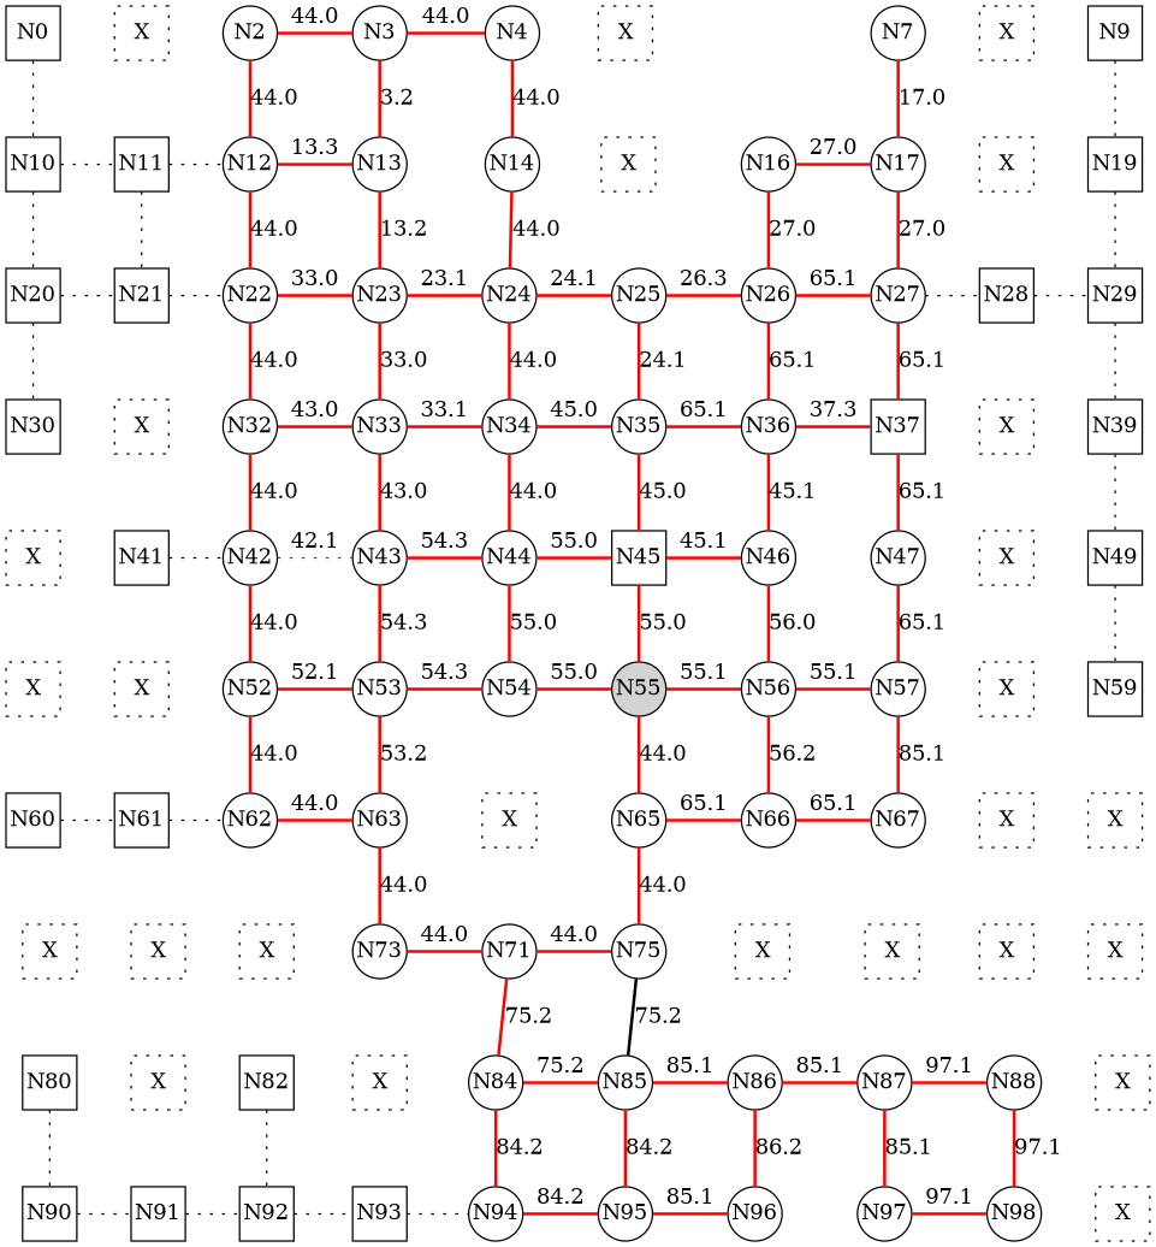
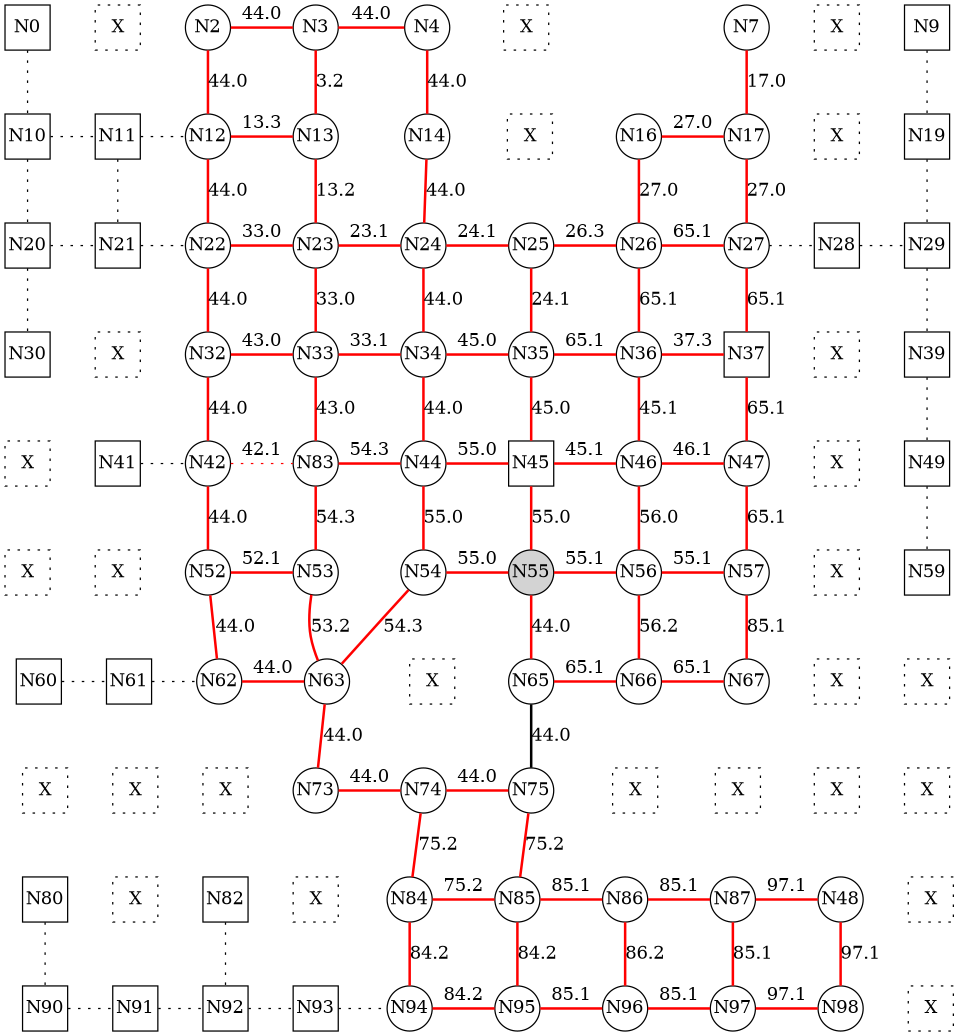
  digraph {
    node [fixedsize=true shape=square]
    edge [dir=none style=bold]
    N0
    n2 [label=X style=dotted]
    N2 [shape=circle]
    N3 [shape=circle]
    N4 [shape=circle]
    n6 [label=X style=dotted]
    N7 [shape=circle]
    n8 [label=X style=dotted]
    N9
    N10
    N11
    N12 [shape=circle]
    N13 [shape=circle]
    N14 [shape=circle]
    n15 [label=X style=dotted]
    N16 [shape=circle]
    N17 [shape=circle]
    n18 [label=X style=dotted]
    N19
    N20
    N21
    N22 [shape=circle]
    N23 [shape=circle]
    N24 [shape=circle]
    N25 [shape=circle]
    N26 [shape=circle]
    N27 [shape=circle]
    N28
    N29
    N30
    n31 [label=X style=dotted]
    N32 [shape=circle]
    N33 [shape=circle]
    N34 [shape=circle]
    N35 [shape=circle]
    N36 [shape=circle]
    N37
    n38 [label=X style=dotted]
    N39
    n40 [label=X style=dotted]
    N41
    N42 [shape=circle]
-   N43 [shape=circle]
+   N43 [shape=circle label=N83]
    N44 [shape=circle]
    N45
    N46 [shape=circle]
    N47 [shape=circle]
    n48 [label=X style=dotted]
    N49
    n50 [label=X style=dotted]
    n51 [label=X style=dotted]
    N52 [shape=circle]
    N53 [shape=circle]
    N54 [shape=circle]
    N55 [shape=circle style=filled]
    N56 [shape=circle]
    N57 [shape=circle]
    n58 [label=X style=dotted]
    N59
    N60
    N61
    N62 [shape=circle]
    N63 [shape=circle]
    n64 [label=X style=dotted]
    N65 [shape=circle]
    N66 [shape=circle]
    N67 [shape=circle]
    n68 [label=X style=dotted]
    n69 [label=X style=dotted]
    n70 [label=X style=dotted]
    n71 [label=X style=dotted]
    n72 [label=X style=dotted]
    N73 [shape=circle]
-   N74 [shape=circle label=N71]
+   N74 [shape=circle]
    N75 [shape=circle]
    n76 [label=X style=dotted]
    n77 [label=X style=dotted]
    n78 [label=X style=dotted]
    n79 [label=X style=dotted]
    N80
    n81 [label=X style=dotted]
    N82
    n83 [label=X style=dotted]
    N84 [shape=circle]
    N85 [shape=circle]
    N86 [shape=circle]
    N87 [shape=circle]
-   N88 [shape=circle]
+   N88 [shape=circle label=N48]
    n89 [label=X style=dotted]
    N90
    N91
    N92
    N93
    N94 [shape=circle]
    N95 [shape=circle]
    N96 [shape=circle]
    N97 [shape=circle]
    N98 [shape=circle]
    n99 [label=X style=dotted]
    subgraph sub_1 {
      rank=same
      N0
      n2
      N2
      N3
      N4
      n6
      N7
      n8
      N9
    }
    subgraph sub_2 {
      rank=same
      N10
      N11
      N12
      N13
      N14
      n15
      N16
      N17
      n18
      N19
    }
    subgraph sub_3 {
      rank=same
      N20
      N21
      N22
      N23
      N24
      N25
      N26
      N27
      N28
      N29
    }
    subgraph sub_4 {
      rank=same
      N30
      n31
      N32
      N33
      N34
      N35
      N36
      N37
      n38
      N39
    }
    subgraph sub_5 {
      rank=same
      n40
      N41
      N42
      N43
      N44
      N45
      N46
      N47
      n48
      N49
    }
    subgraph sub_6 {
      rank=same
      n50
      n51
      N52
      N53
      N54
      N55
      N56
      N57
      n58
      N59
    }
    subgraph sub_7 {
      rank=same
      N60
      N61
      N62
      N63
      n64
      N65
      N66
      N67
      n68
      n69
    }
    subgraph sub_8 {
      rank=same
      n70
      n71
      n72
      N73
      N74
      N75
      n76
      n77
      n78
      n79
    }
    subgraph sub_9 {
      rank=same
      N80
      n81
      N82
      n83
      N84
      N85
      N86
      N87
      N88
      n89
    }
    subgraph sub_10 {
      rank=same
      N90
      N91
      N92
      N93
      N94
      N95
      N96
      N97
      N98
      n99
    }
    N0 -> n2 [label=" " style=invis]
    N0 -> N10 [style=dotted]
    n2 -> N2 [label=" " style=invis]
    n2 -> N11 [label=" " style=invis]
    N2 -> N3 [color=red label=44.0]
    N2 -> N12 [color=red label=44.0]
    N3 -> N4 [color=red label=44.0]
    N3 -> N13 [color=red label=3.2]
    N4 -> n6 [label=" " style=invis]
    N4 -> N14 [color=red label=44.0]
    n6 -> n15 [label=" " style=invis]
    N7 -> n8 [label=" " style=invis]
    N7 -> N17 [color=red label=17.0]
    n8 -> N9 [label=" " style=invis]
    n8 -> n18 [label=" " style=invis]
    N9 -> N19 [style=dotted]
    N10 -> N11 [style=dotted]
    N10 -> N20 [style=dotted]
    N11 -> N12 [style=dotted]
    N11 -> N21 [style=dotted]
    N12 -> N13 [color=red label=13.3]
    N12 -> N22 [color=red label=44.0]
    N13 -> N23 [color=red label=13.2]
    N14 -> n15 [label=" " style=invis]
    N14 -> N24 [color=red label=44.0]
    n15 -> N16 [label=" " style=invis]
    n15 -> N25 [label=" " style=invis]
    N16 -> N17 [color=red label=27.0]
    N16 -> N26 [color=red label=27.0]
    N17 -> n18 [label=" " style=invis]
    N17 -> N27 [color=red label=27.0]
    n18 -> N19 [label=" " style=invis]
    n18 -> N28 [label=" " style=invis]
    N19 -> N29 [style=dotted]
    N20 -> N21 [style=dotted]
    N20 -> N30 [style=dotted]
    N21 -> N22 [style=dotted]
    N21 -> n31 [label=" " style=invis]
    N22 -> N23 [color=red label=33.0]
    N22 -> N32 [color=red label=44.0]
    N23 -> N24 [color=red label=23.1]
    N23 -> N33 [color=red label=33.0]
    N24 -> N25 [color=red label=24.1]
    N24 -> N34 [color=red label=44.0]
    N25 -> N26 [color=red label=26.3]
    N25 -> N35 [color=red label=24.1]
    N26 -> N27 [color=red label=65.1]
    N26 -> N36 [color=red label=65.1]
    N27 -> N28 [style=dotted]
    N27 -> N37 [color=red label=65.1]
    N28 -> N29 [style=dotted]
    N28 -> n38 [label=" " style=invis]
    N29 -> N39 [style=dotted]
    N30 -> n31 [label=" " style=invis]
    N30 -> n40 [label=" " style=invis]
    n31 -> N32 [label=" " style=invis]
    n31 -> N41 [label=" " style=invis]
    N32 -> N33 [color=red label=43.0]
    N32 -> N42 [color=red label=44.0]
    N33 -> N34 [color=red label=33.1]
    N33 -> N43 [color=red label=43.0]
    N34 -> N35 [color=red label=45.0]
    N34 -> N44 [color=red label=44.0]
    N35 -> N36 [color=red label=65.1]
    N35 -> N45 [color=red label=45.0]
    N36 -> N37 [color=red label=37.3]
    N36 -> N46 [color=red label=45.1]
    N37 -> n38 [label=" " style=invis]
    N37 -> N47 [color=red label=65.1]
    n38 -> N39 [label=" " style=invis]
    n38 -> n48 [label=" " style=invis]
    N39 -> N49 [style=dotted]
    n40 -> N41 [label=" " style=invis]
    n40 -> n50 [label=" " style=invis]
    N41 -> N42 [style=dotted]
    N41 -> n51 [label=" " style=invis]
    N42 -> N43 [color=red label=42.1 style=dotted]
    N42 -> N52 [color=red label=44.0]
    N43 -> N44 [color=red label=54.3]
    N43 -> N53 [color=red label=54.3]
    N44 -> N45 [color=red label=55.0]
    N44 -> N54 [color=red label=55.0]
    N45 -> N46 [color=red label=45.1]
    N45 -> N55 [color=red label=55.0]
+   N46 -> N47 [color=red label=46.1]
    N46 -> N56 [color=red label=56.0]
    N47 -> n48 [label=" " style=invis]
    N47 -> N57 [color=red label=65.1]
    n48 -> N49 [label=" " style=invis]
    n48 -> n58 [label=" " style=invis]
    N49 -> N59 [style=dotted]
    n50 -> n51 [label=" " style=invis]
    n50 -> N60 [label=" " style=invis]
    n51 -> N52 [label=" " style=invis]
    n51 -> N61 [label=" " style=invis]
    N52 -> N53 [color=red label=52.1]
    N52 -> N62 [color=red label=44.0]
-   N53 -> N54 [color=red label=54.3]
+   N63 -> N54 [color=red label=54.3]
    N53 -> N63 [color=red label=53.2]
    N54 -> N55 [color=red label=55.0]
    N54 -> n64 [label=" " style=invis]
    N55 -> N56 [color=red label=55.1]
    N55 -> N65 [color=red label=44.0]
    N56 -> N57 [color=red label=55.1]
    N56 -> N66 [color=red label=56.2]
    N57 -> n58 [label=" " style=invis]
    N57 -> N67 [color=red label=85.1]
    n58 -> N59 [label=" " style=invis]
    n58 -> n68 [label=" " style=invis]
    N59 -> n69 [label=" " style=invis]
    N60 -> N61 [style=dotted]
    N60 -> n70 [label=" " style=invis]
    N61 -> N62 [style=dotted]
    N61 -> n71 [label=" " style=invis]
    N62 -> N63 [color=red label=44.0]
    N62 -> n72 [label=" " style=invis]
    N63 -> n64 [label=" " style=invis]
    N63 -> N73 [color=red label=44.0]
    n64 -> N65 [label=" " style=invis]
    n64 -> N74 [label=" " style=invis]
    N65 -> N66 [color=red label=65.1]
-   N65 -> N75 [color=red label=44.0]
+   N65 -> N75 [color=black label=44.0]
    N66 -> N67 [color=red label=65.1]
    N66 -> n76 [label=" " style=invis]
    N67 -> n68 [label=" " style=invis]
    N67 -> n77 [label=" " style=invis]
    n68 -> n69 [label=" " style=invis]
    n68 -> n78 [label=" " style=invis]
    n69 -> n79 [label=" " style=invis]
    n70 -> n71 [label=" " style=invis]
    n70 -> N80 [label=" " style=invis]
    n71 -> n72 [label=" " style=invis]
    n71 -> n81 [label=" " style=invis]
    n72 -> N73 [label=" " style=invis]
    n72 -> N82 [label=" " style=invis]
    N73 -> N74 [color=red label=44.0]
    N73 -> n83 [label=" " style=invis]
    N74 -> N75 [color=red label=44.0]
    N74 -> N84 [color=red label=75.2]
    N75 -> n76 [label=" " style=invis]
-   N75 -> N85 [color=black label=75.2]
+   N75 -> N85 [color=red label=75.2]
    n76 -> n77 [label=" " style=invis]
    n76 -> N86 [label=" " style=invis]
    n77 -> n78 [label=" " style=invis]
    n77 -> N87 [label=" " style=invis]
    n78 -> n79 [label=" " style=invis]
    n78 -> N88 [label=" " style=invis]
    n79 -> n89 [label=" " style=invis]
    N80 -> n81 [label=" " style=invis]
    N80 -> N90 [style=dotted]
    n81 -> N82 [label=" " style=invis]
    n81 -> N91 [label=" " style=invis]
    N82 -> n83 [label=" " style=invis]
    N82 -> N92 [style=dotted]
    n83 -> N84 [label=" " style=invis]
    n83 -> N93 [label=" " style=invis]
    N84 -> N85 [color=red label=75.2]
    N84 -> N94 [color=red label=84.2]
    N85 -> N86 [color=red label=85.1]
    N85 -> N95 [color=red label=84.2]
    N86 -> N87 [color=red label=85.1]
    N86 -> N96 [color=red label=86.2]
    N87 -> N88 [color=red label=97.1]
    N87 -> N97 [color=red label=85.1]
    N88 -> n89 [label=" " style=invis]
    N88 -> N98 [color=red label=97.1]
    n89 -> n99 [label=" " style=invis]
    N90 -> N91 [style=dotted]
    N91 -> N92 [style=dotted]
    N92 -> N93 [style=dotted]
    N93 -> N94 [style=dotted]
    N94 -> N95 [color=red label=84.2]
    N95 -> N96 [color=red label=85.1]
+   N96 -> N97 [color=red label=85.1]
    N97 -> N98 [color=red label=97.1]
    N98 -> n99 [label=" " style=invis]
  }
